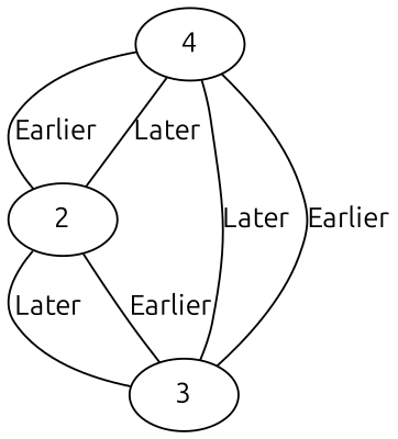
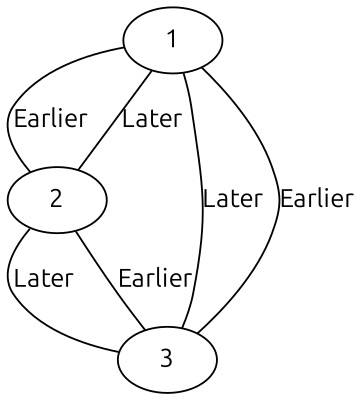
  graph {
    fontname=Ubuntu
    node [fontname=Ubuntu]
    edge [fontname=Ubuntu]
-   1 [label=4]
+   1
    2
    3
    1 -- 2 [label=Earlier]
    1 -- 3 [label=Later]
    2 -- 1 [label=Later]
    2 -- 3 [label=Later]
    3 -- 1 [label=Earlier]
    3 -- 2 [label=Earlier]
  }
